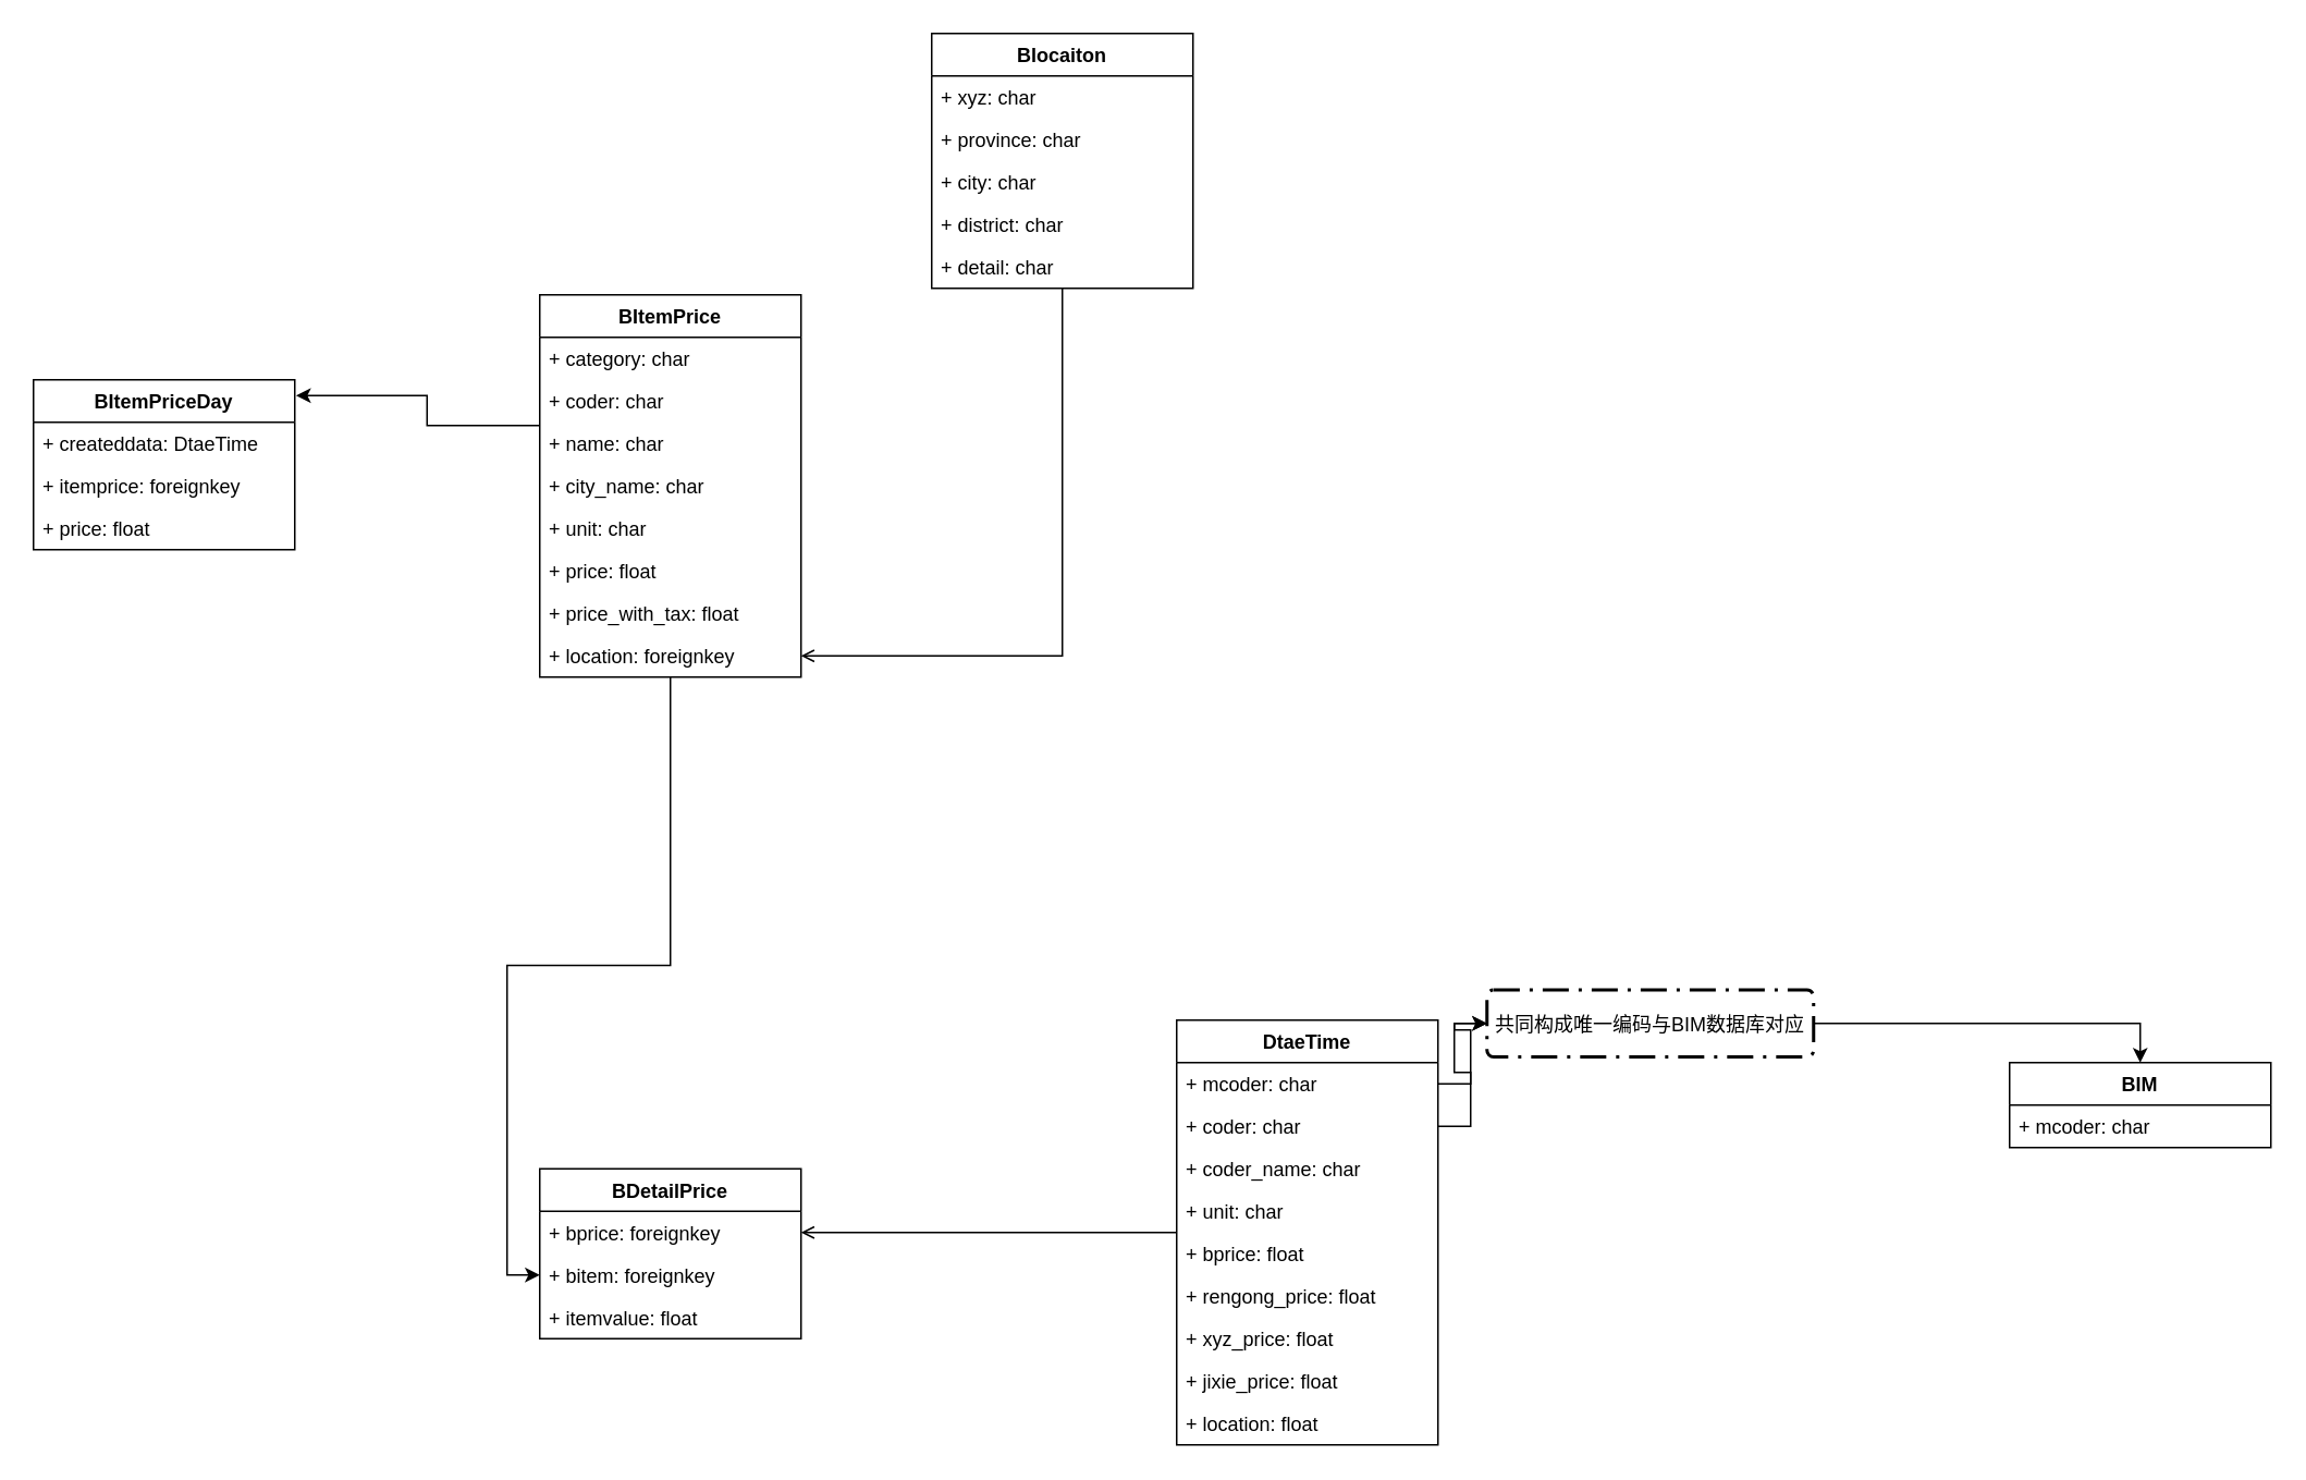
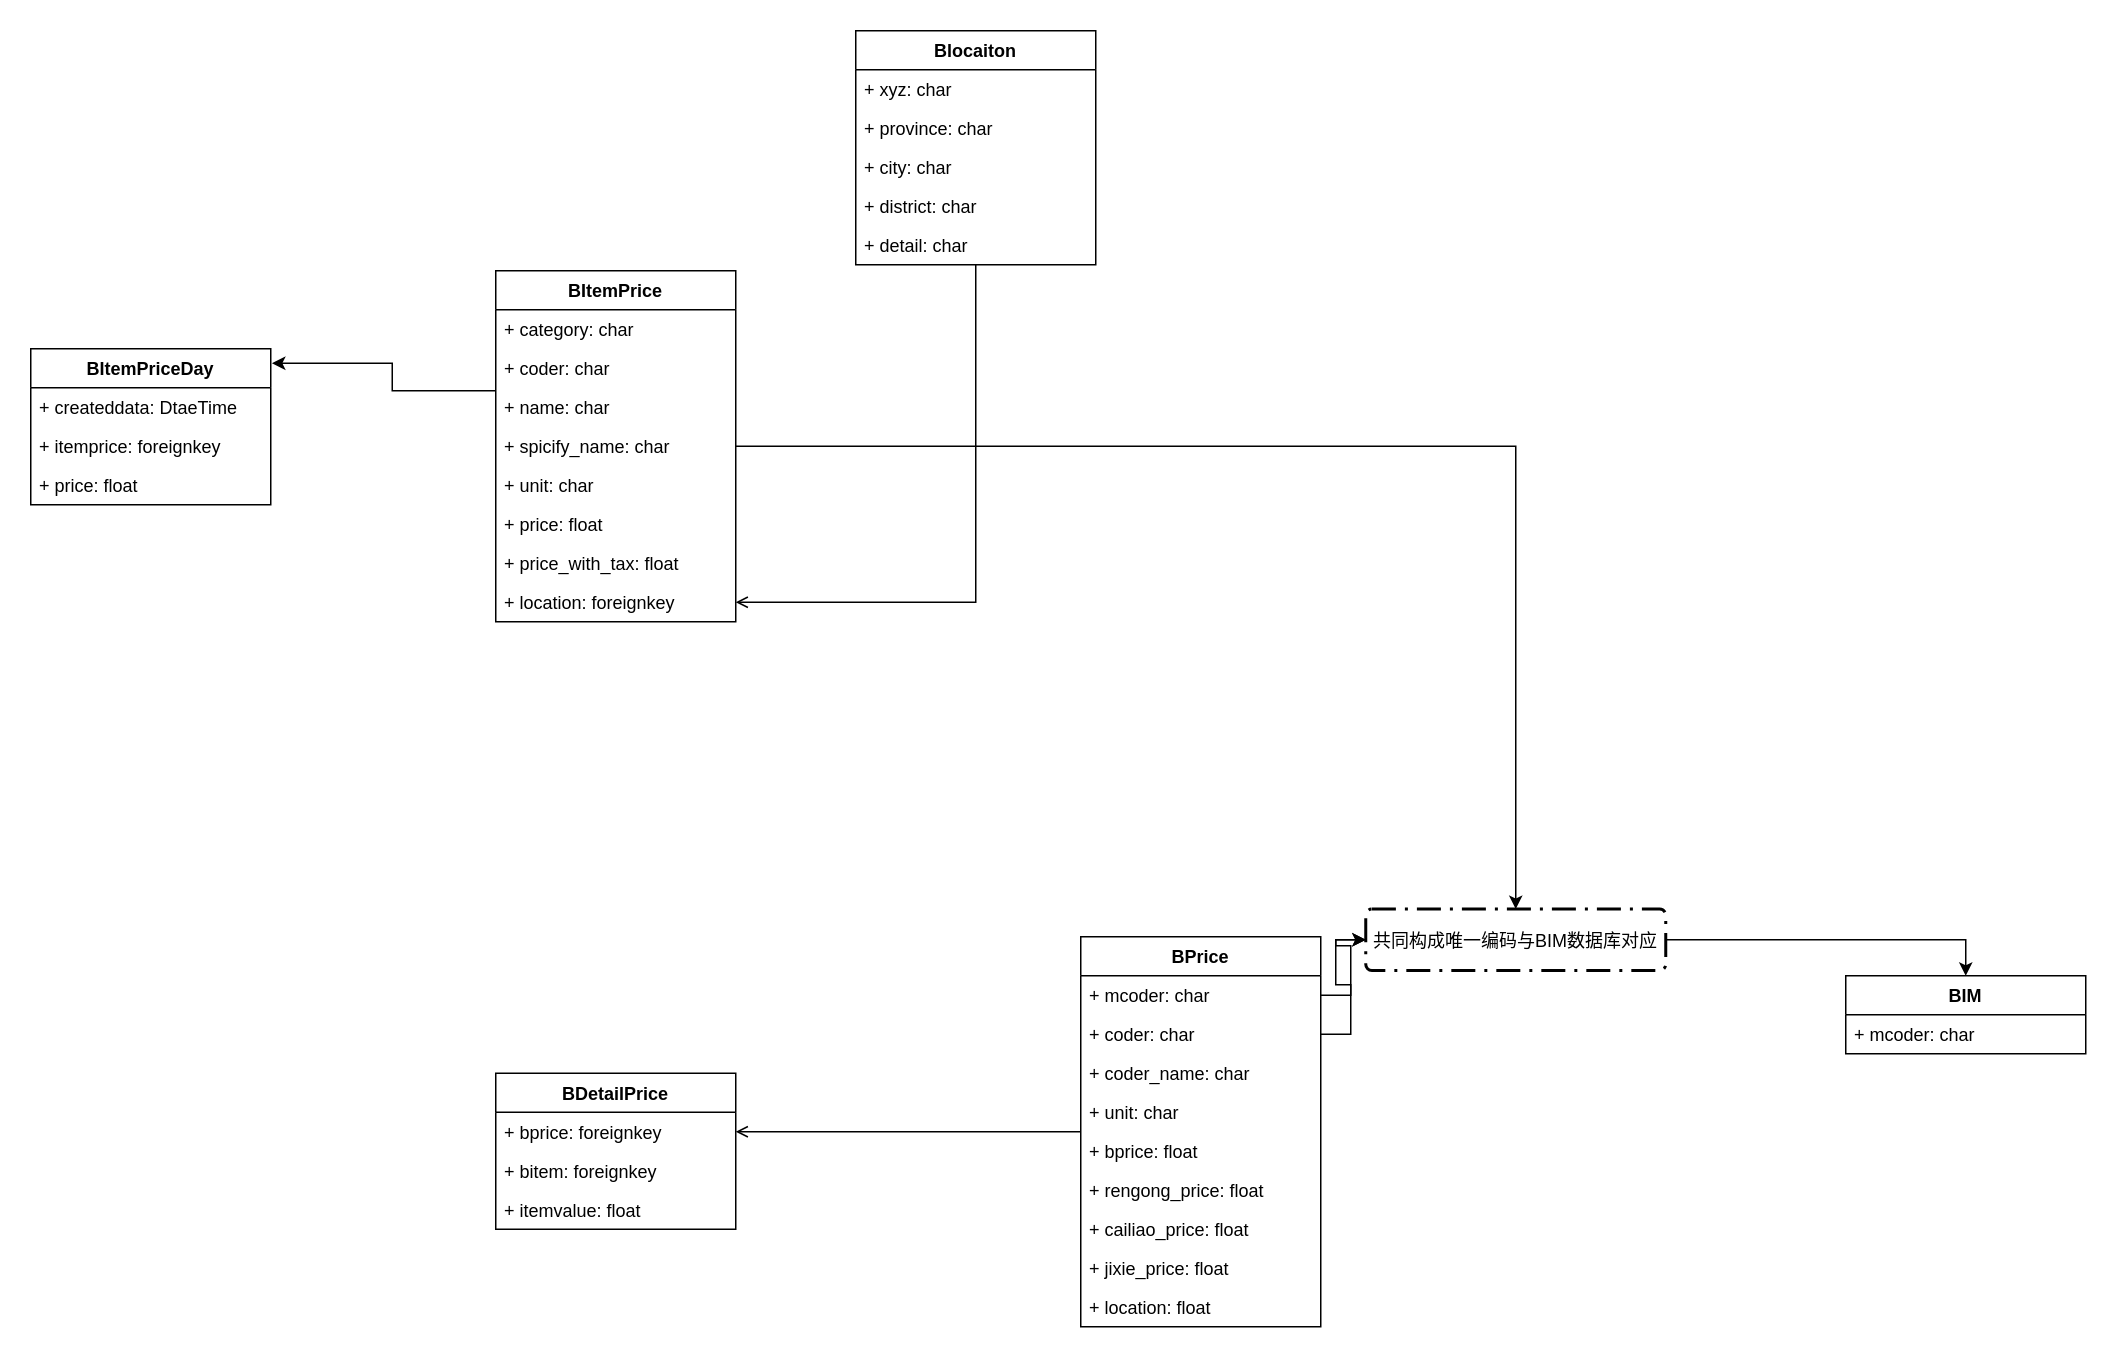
  <mxCell id="0" />
  <mxCell id="1" parent="0" />
  <mxCell id="2" style="edgeStyle=orthogonalEdgeStyle;rounded=0;orthogonalLoop=1;jettySize=auto;html=1;endArrow=open;" edge="1" parent="1" source="3" target="18"><mxGeometry relative="1" as="geometry" /></mxCell>
  <mxCell id="3" value="Blocaiton" style="swimlane;fontStyle=1;align=center;verticalAlign=top;childLayout=stackLayout;horizontal=1;startSize=26;horizontalStack=0;resizeParent=1;resizeParentMax=0;resizeLast=0;collapsible=1;marginBottom=0;" vertex="1" parent="1"><mxGeometry x="570" y="20" width="160" height="156" as="geometry" /></mxCell>
  <mxCell id="4" value="+ xyz: char" style="text;strokeColor=none;fillColor=none;align=left;verticalAlign=top;spacingLeft=4;spacingRight=4;overflow=hidden;rotatable=0;points=[[0,0.5],[1,0.5]];portConstraint=eastwest;" vertex="1" parent="3"><mxGeometry y="26" width="160" height="26" as="geometry" /></mxCell>
  <mxCell id="5" value="+ province: char" style="text;strokeColor=none;fillColor=none;align=left;verticalAlign=top;spacingLeft=4;spacingRight=4;overflow=hidden;rotatable=0;points=[[0,0.5],[1,0.5]];portConstraint=eastwest;" vertex="1" parent="3"><mxGeometry y="52" width="160" height="26" as="geometry" /></mxCell>
  <mxCell id="6" value="+ city: char" style="text;strokeColor=none;fillColor=none;align=left;verticalAlign=top;spacingLeft=4;spacingRight=4;overflow=hidden;rotatable=0;points=[[0,0.5],[1,0.5]];portConstraint=eastwest;" vertex="1" parent="3"><mxGeometry y="78" width="160" height="26" as="geometry" /></mxCell>
  <mxCell id="7" value="+ district: char" style="text;strokeColor=none;fillColor=none;align=left;verticalAlign=top;spacingLeft=4;spacingRight=4;overflow=hidden;rotatable=0;points=[[0,0.5],[1,0.5]];portConstraint=eastwest;" vertex="1" parent="3"><mxGeometry y="104" width="160" height="26" as="geometry" /></mxCell>
  <mxCell id="8" value="+ detail: char" style="text;strokeColor=none;fillColor=none;align=left;verticalAlign=top;spacingLeft=4;spacingRight=4;overflow=hidden;rotatable=0;points=[[0,0.5],[1,0.5]];portConstraint=eastwest;" vertex="1" parent="3"><mxGeometry y="130" width="160" height="26" as="geometry" /></mxCell>
  <mxCell id="9" style="edgeStyle=orthogonalEdgeStyle;rounded=0;orthogonalLoop=1;jettySize=auto;html=1;entryX=1.005;entryY=0.093;entryDx=0;entryDy=0;entryPerimeter=0;" edge="1" parent="1" source="10" target="20"><mxGeometry relative="1" as="geometry"><Array as="points"><mxPoint x="261" y="260" /></Array></mxGeometry></mxCell>
  <mxCell id="10" value="BItemPrice" style="swimlane;fontStyle=1;align=center;verticalAlign=top;childLayout=stackLayout;horizontal=1;startSize=26;horizontalStack=0;resizeParent=1;resizeParentMax=0;resizeLast=0;collapsible=1;marginBottom=0;" vertex="1" parent="1"><mxGeometry x="330" y="180" width="160" height="234" as="geometry" /></mxCell>
  <mxCell id="11" value="+ category: char" style="text;strokeColor=none;fillColor=none;align=left;verticalAlign=top;spacingLeft=4;spacingRight=4;overflow=hidden;rotatable=0;points=[[0,0.5],[1,0.5]];portConstraint=eastwest;" vertex="1" parent="10"><mxGeometry y="26" width="160" height="26" as="geometry" /></mxCell>
  <mxCell id="12" value="+ coder: char" style="text;strokeColor=none;fillColor=none;align=left;verticalAlign=top;spacingLeft=4;spacingRight=4;overflow=hidden;rotatable=0;points=[[0,0.5],[1,0.5]];portConstraint=eastwest;" vertex="1" parent="10"><mxGeometry y="52" width="160" height="26" as="geometry" /></mxCell>
  <mxCell id="13" value="+ name: char" style="text;strokeColor=none;fillColor=none;align=left;verticalAlign=top;spacingLeft=4;spacingRight=4;overflow=hidden;rotatable=0;points=[[0,0.5],[1,0.5]];portConstraint=eastwest;" vertex="1" parent="10"><mxGeometry y="78" width="160" height="26" as="geometry" /></mxCell>
- <mxCell id="14" value="+ city_name: char" style="text;strokeColor=none;fillColor=none;align=left;verticalAlign=top;spacingLeft=4;spacingRight=4;overflow=hidden;rotatable=0;points=[[0,0.5],[1,0.5]];portConstraint=eastwest;" vertex="1" parent="10"><mxGeometry y="104" width="160" height="26" as="geometry" /></mxCell>
+ <mxCell id="14" value="+ spicify_name: char" style="text;strokeColor=none;fillColor=none;align=left;verticalAlign=top;spacingLeft=4;spacingRight=4;overflow=hidden;rotatable=0;points=[[0,0.5],[1,0.5]];portConstraint=eastwest;" vertex="1" parent="10"><mxGeometry y="104" width="160" height="26" as="geometry" /></mxCell>
  <mxCell id="15" value="+ unit: char" style="text;strokeColor=none;fillColor=none;align=left;verticalAlign=top;spacingLeft=4;spacingRight=4;overflow=hidden;rotatable=0;points=[[0,0.5],[1,0.5]];portConstraint=eastwest;" vertex="1" parent="10"><mxGeometry y="130" width="160" height="26" as="geometry" /></mxCell>
  <mxCell id="16" value="+ price: float" style="text;strokeColor=none;fillColor=none;align=left;verticalAlign=top;spacingLeft=4;spacingRight=4;overflow=hidden;rotatable=0;points=[[0,0.5],[1,0.5]];portConstraint=eastwest;" vertex="1" parent="10"><mxGeometry y="156" width="160" height="26" as="geometry" /></mxCell>
  <mxCell id="17" value="+ price_with_tax: float" style="text;strokeColor=none;fillColor=none;align=left;verticalAlign=top;spacingLeft=4;spacingRight=4;overflow=hidden;rotatable=0;points=[[0,0.5],[1,0.5]];portConstraint=eastwest;" vertex="1" parent="10"><mxGeometry y="182" width="160" height="26" as="geometry" /></mxCell>
  <mxCell id="18" value="+ location: foreignkey" style="text;strokeColor=none;fillColor=none;align=left;verticalAlign=top;spacingLeft=4;spacingRight=4;overflow=hidden;rotatable=0;points=[[0,0.5],[1,0.5]];portConstraint=eastwest;" vertex="1" parent="10"><mxGeometry y="208" width="160" height="26" as="geometry" /></mxCell>
- <mxCell id="19" style="edgeStyle=orthogonalEdgeStyle;rounded=0;orthogonalLoop=1;jettySize=auto;html=1;entryX=0;entryY=0.5;entryDx=0;entryDy=0;" edge="1" parent="1" source="10" target="37"><mxGeometry relative="1" as="geometry" /></mxCell>
+ <mxCell id="19" style="edgeStyle=orthogonalEdgeStyle;rounded=0;orthogonalLoop=1;jettySize=auto;html=1;" edge="1" parent="1" source="10" target="40"><mxGeometry relative="1" as="geometry" /></mxCell>
  <mxCell id="20" value="BItemPriceDay" style="swimlane;fontStyle=1;align=center;verticalAlign=top;childLayout=stackLayout;horizontal=1;startSize=26;horizontalStack=0;resizeParent=1;resizeParentMax=0;resizeLast=0;collapsible=1;marginBottom=0;" vertex="1" parent="1"><mxGeometry x="20" y="232" width="160" height="104" as="geometry" /></mxCell>
  <mxCell id="21" value="+ createddata: DtaeTime" style="text;strokeColor=none;fillColor=none;align=left;verticalAlign=top;spacingLeft=4;spacingRight=4;overflow=hidden;rotatable=0;points=[[0,0.5],[1,0.5]];portConstraint=eastwest;" vertex="1" parent="20"><mxGeometry y="26" width="160" height="26" as="geometry" /></mxCell>
  <mxCell id="22" value="+ itemprice: foreignkey" style="text;strokeColor=none;fillColor=none;align=left;verticalAlign=top;spacingLeft=4;spacingRight=4;overflow=hidden;rotatable=0;points=[[0,0.5],[1,0.5]];portConstraint=eastwest;" vertex="1" parent="20"><mxGeometry y="52" width="160" height="26" as="geometry" /></mxCell>
  <mxCell id="23" value="+ price: float" style="text;strokeColor=none;fillColor=none;align=left;verticalAlign=top;spacingLeft=4;spacingRight=4;overflow=hidden;rotatable=0;points=[[0,0.5],[1,0.5]];portConstraint=eastwest;" vertex="1" parent="20"><mxGeometry y="78" width="160" height="26" as="geometry" /></mxCell>
  <mxCell id="24" style="edgeStyle=orthogonalEdgeStyle;rounded=0;orthogonalLoop=1;jettySize=auto;html=1;endArrow=open;" edge="1" parent="1" source="25" target="36"><mxGeometry relative="1" as="geometry" /></mxCell>
- <mxCell id="25" value="DtaeTime" style="swimlane;fontStyle=1;align=center;verticalAlign=top;childLayout=stackLayout;horizontal=1;startSize=26;horizontalStack=0;resizeParent=1;resizeParentMax=0;resizeLast=0;collapsible=1;marginBottom=0;" vertex="1" parent="1"><mxGeometry x="720" y="624" width="160" height="260" as="geometry" /></mxCell>
+ <mxCell id="25" value="BPrice" style="swimlane;fontStyle=1;align=center;verticalAlign=top;childLayout=stackLayout;horizontal=1;startSize=26;horizontalStack=0;resizeParent=1;resizeParentMax=0;resizeLast=0;collapsible=1;marginBottom=0;" vertex="1" parent="1"><mxGeometry x="720" y="624" width="160" height="260" as="geometry" /></mxCell>
  <mxCell id="26" value="+ mcoder: char" style="text;strokeColor=none;fillColor=none;align=left;verticalAlign=top;spacingLeft=4;spacingRight=4;overflow=hidden;rotatable=0;points=[[0,0.5],[1,0.5]];portConstraint=eastwest;" vertex="1" parent="25"><mxGeometry y="26" width="160" height="26" as="geometry" /></mxCell>
  <mxCell id="27" value="+ coder: char" style="text;strokeColor=none;fillColor=none;align=left;verticalAlign=top;spacingLeft=4;spacingRight=4;overflow=hidden;rotatable=0;points=[[0,0.5],[1,0.5]];portConstraint=eastwest;" vertex="1" parent="25"><mxGeometry y="52" width="160" height="26" as="geometry" /></mxCell>
  <mxCell id="28" value="+ coder_name: char" style="text;strokeColor=none;fillColor=none;align=left;verticalAlign=top;spacingLeft=4;spacingRight=4;overflow=hidden;rotatable=0;points=[[0,0.5],[1,0.5]];portConstraint=eastwest;" vertex="1" parent="25"><mxGeometry y="78" width="160" height="26" as="geometry" /></mxCell>
  <mxCell id="29" value="+ unit: char" style="text;strokeColor=none;fillColor=none;align=left;verticalAlign=top;spacingLeft=4;spacingRight=4;overflow=hidden;rotatable=0;points=[[0,0.5],[1,0.5]];portConstraint=eastwest;" vertex="1" parent="25"><mxGeometry y="104" width="160" height="26" as="geometry" /></mxCell>
  <mxCell id="30" value="+ bprice: float" style="text;strokeColor=none;fillColor=none;align=left;verticalAlign=top;spacingLeft=4;spacingRight=4;overflow=hidden;rotatable=0;points=[[0,0.5],[1,0.5]];portConstraint=eastwest;" vertex="1" parent="25"><mxGeometry y="130" width="160" height="26" as="geometry" /></mxCell>
  <mxCell id="31" value="+ rengong_price: float" style="text;strokeColor=none;fillColor=none;align=left;verticalAlign=top;spacingLeft=4;spacingRight=4;overflow=hidden;rotatable=0;points=[[0,0.5],[1,0.5]];portConstraint=eastwest;" vertex="1" parent="25"><mxGeometry y="156" width="160" height="26" as="geometry" /></mxCell>
- <mxCell id="32" value="+ xyz_price: float" style="text;strokeColor=none;fillColor=none;align=left;verticalAlign=top;spacingLeft=4;spacingRight=4;overflow=hidden;rotatable=0;points=[[0,0.5],[1,0.5]];portConstraint=eastwest;" vertex="1" parent="25"><mxGeometry y="182" width="160" height="26" as="geometry" /></mxCell>
+ <mxCell id="32" value="+ cailiao_price: float" style="text;strokeColor=none;fillColor=none;align=left;verticalAlign=top;spacingLeft=4;spacingRight=4;overflow=hidden;rotatable=0;points=[[0,0.5],[1,0.5]];portConstraint=eastwest;" vertex="1" parent="25"><mxGeometry y="182" width="160" height="26" as="geometry" /></mxCell>
  <mxCell id="33" value="+ jixie_price: float" style="text;strokeColor=none;fillColor=none;align=left;verticalAlign=top;spacingLeft=4;spacingRight=4;overflow=hidden;rotatable=0;points=[[0,0.5],[1,0.5]];portConstraint=eastwest;" vertex="1" parent="25"><mxGeometry y="208" width="160" height="26" as="geometry" /></mxCell>
  <mxCell id="34" value="+ location: float" style="text;strokeColor=none;fillColor=none;align=left;verticalAlign=top;spacingLeft=4;spacingRight=4;overflow=hidden;rotatable=0;points=[[0,0.5],[1,0.5]];portConstraint=eastwest;" vertex="1" parent="25"><mxGeometry y="234" width="160" height="26" as="geometry" /></mxCell>
  <mxCell id="35" value="BDetailPrice" style="swimlane;fontStyle=1;align=center;verticalAlign=top;childLayout=stackLayout;horizontal=1;startSize=26;horizontalStack=0;resizeParent=1;resizeParentMax=0;resizeLast=0;collapsible=1;marginBottom=0;" vertex="1" parent="1"><mxGeometry x="330" y="715" width="160" height="104" as="geometry" /></mxCell>
  <mxCell id="36" value="+ bprice: foreignkey" style="text;strokeColor=none;fillColor=none;align=left;verticalAlign=top;spacingLeft=4;spacingRight=4;overflow=hidden;rotatable=0;points=[[0,0.5],[1,0.5]];portConstraint=eastwest;" vertex="1" parent="35"><mxGeometry y="26" width="160" height="26" as="geometry" /></mxCell>
  <mxCell id="37" value="+ bitem: foreignkey" style="text;strokeColor=none;fillColor=none;align=left;verticalAlign=top;spacingLeft=4;spacingRight=4;overflow=hidden;rotatable=0;points=[[0,0.5],[1,0.5]];portConstraint=eastwest;" vertex="1" parent="35"><mxGeometry y="52" width="160" height="26" as="geometry" /></mxCell>
  <mxCell id="38" value="+ itemvalue: float" style="text;strokeColor=none;fillColor=none;align=left;verticalAlign=top;spacingLeft=4;spacingRight=4;overflow=hidden;rotatable=0;points=[[0,0.5],[1,0.5]];portConstraint=eastwest;" vertex="1" parent="35"><mxGeometry y="78" width="160" height="26" as="geometry" /></mxCell>
  <mxCell id="39" style="edgeStyle=orthogonalEdgeStyle;rounded=0;orthogonalLoop=1;jettySize=auto;html=1;" edge="1" parent="1" source="40" target="43"><mxGeometry relative="1" as="geometry" /></mxCell>
  <mxCell id="40" value="共同构成唯一编码与BIM数据库对应" style="rounded=1;arcSize=10;dashed=1;strokeColor=#000000;fillColor=none;gradientColor=none;dashPattern=8 3 1 3;strokeWidth=2;" vertex="1" parent="1"><mxGeometry x="910" y="605.5" width="200" height="41" as="geometry" /></mxCell>
  <mxCell id="41" style="edgeStyle=orthogonalEdgeStyle;rounded=0;orthogonalLoop=1;jettySize=auto;html=1;entryX=0;entryY=0.5;entryDx=0;entryDy=0;" edge="1" parent="1" source="27" target="40"><mxGeometry relative="1" as="geometry" /></mxCell>
  <mxCell id="42" style="edgeStyle=orthogonalEdgeStyle;rounded=0;orthogonalLoop=1;jettySize=auto;html=1;entryX=0;entryY=0.5;entryDx=0;entryDy=0;" edge="1" parent="1" source="26" target="40"><mxGeometry relative="1" as="geometry" /></mxCell>
  <mxCell id="43" value="BIM" style="swimlane;fontStyle=1;align=center;verticalAlign=top;childLayout=stackLayout;horizontal=1;startSize=26;horizontalStack=0;resizeParent=1;resizeParentMax=0;resizeLast=0;collapsible=1;marginBottom=0;" vertex="1" parent="1"><mxGeometry x="1230" y="650" width="160" height="52" as="geometry" /></mxCell>
  <mxCell id="44" value="+ mcoder: char" style="text;strokeColor=none;fillColor=none;align=left;verticalAlign=top;spacingLeft=4;spacingRight=4;overflow=hidden;rotatable=0;points=[[0,0.5],[1,0.5]];portConstraint=eastwest;" vertex="1" parent="43"><mxGeometry y="26" width="160" height="26" as="geometry" /></mxCell>
